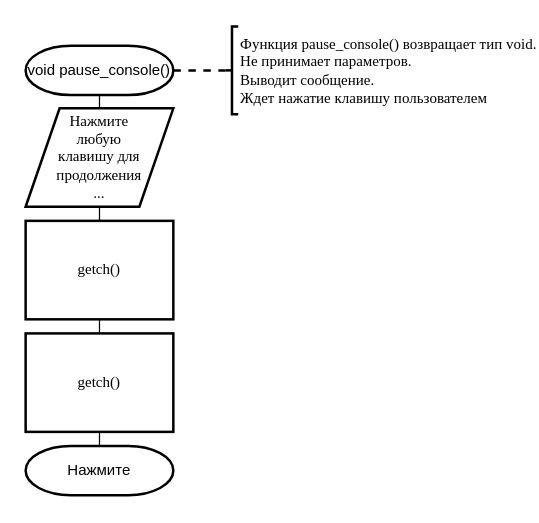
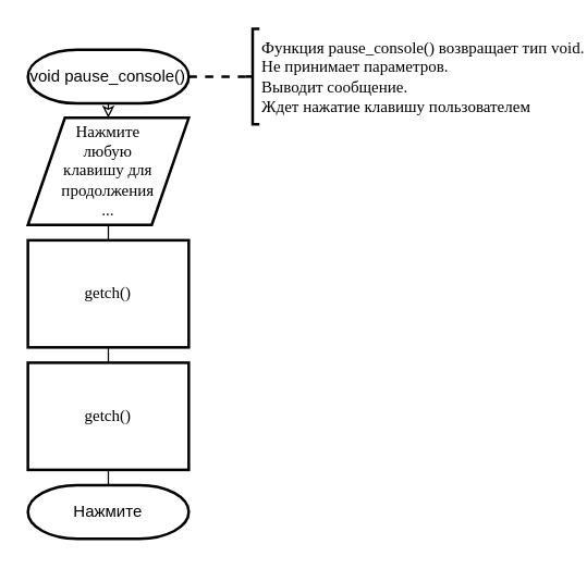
  <mxCell id="0" />
  <mxCell id="1" parent="0" />
- <mxCell id="2" style="edgeStyle=orthogonalEdgeStyle;rounded=0;orthogonalLoop=1;jettySize=auto;html=1;exitX=0.5;exitY=1;exitDx=0;exitDy=0;exitPerimeter=0;entryX=0.5;entryY=0;entryDx=0;entryDy=0;fontFamily=Times New Roman;endArrow=none;endFill=0;" parent="1" source="4" target="6" edge="1"><mxGeometry relative="1" as="geometry" /></mxCell>
+ <mxCell id="2" style="edgeStyle=orthogonalEdgeStyle;rounded=0;orthogonalLoop=1;jettySize=auto;html=1;exitX=0.5;exitY=1;exitDx=0;exitDy=0;exitPerimeter=0;entryX=0.5;entryY=0;entryDx=0;entryDy=0;fontFamily=Times New Roman;endArrow=classic;endFill=0;" parent="1" source="4" target="6" edge="1"><mxGeometry relative="1" as="geometry" /></mxCell>
  <mxCell id="3" style="edgeStyle=orthogonalEdgeStyle;rounded=0;orthogonalLoop=1;jettySize=auto;html=1;exitX=1;exitY=0.5;exitDx=0;exitDy=0;exitPerimeter=0;entryX=0;entryY=0.5;entryDx=0;entryDy=0;entryPerimeter=0;endArrow=none;endFill=0;fontFamily=Times New Roman;dashed=1;strokeWidth=2;" parent="1" source="4" target="12" edge="1"><mxGeometry relative="1" as="geometry" /></mxCell>
  <mxCell id="4" value="void pause_console()" style="strokeWidth=2;html=1;shape=mxgraph.flowchart.terminator;whiteSpace=wrap;" parent="1" vertex="1"><mxGeometry x="20" y="36" width="118.11" height="39.37" as="geometry" /></mxCell>
  <mxCell id="5" style="edgeStyle=orthogonalEdgeStyle;rounded=0;orthogonalLoop=1;jettySize=auto;html=1;exitX=0.5;exitY=1;exitDx=0;exitDy=0;entryX=0.5;entryY=0;entryDx=0;entryDy=0;endArrow=none;endFill=0;fontFamily=Times New Roman;" parent="1" source="6" target="8" edge="1"><mxGeometry relative="1" as="geometry" /></mxCell>
  <mxCell id="6" value="Нажмите&lt;br&gt;любую&lt;br&gt;клавишу для&lt;br&gt;продолжения&lt;br&gt;..." style="shape=parallelogram;html=1;strokeWidth=2;perimeter=parallelogramPerimeter;whiteSpace=wrap;rounded=0;arcSize=12;size=0.23;fontFamily=Times New Roman;" parent="1" vertex="1"><mxGeometry x="20" y="86" width="118.11" height="78.74" as="geometry" /></mxCell>
  <mxCell id="7" style="edgeStyle=orthogonalEdgeStyle;rounded=0;orthogonalLoop=1;jettySize=auto;html=1;exitX=0.5;exitY=1;exitDx=0;exitDy=0;entryX=0.5;entryY=0;entryDx=0;entryDy=0;endArrow=none;endFill=0;fontFamily=Times New Roman;" parent="1" source="8" target="10" edge="1"><mxGeometry relative="1" as="geometry" /></mxCell>
  <mxCell id="8" value="getch()" style="rounded=0;whiteSpace=wrap;html=1;absoluteArcSize=1;arcSize=14;strokeWidth=2;fontFamily=Times New Roman;" parent="1" vertex="1"><mxGeometry x="20" y="176" width="118.11" height="78.74" as="geometry" /></mxCell>
  <mxCell id="9" style="edgeStyle=orthogonalEdgeStyle;rounded=0;orthogonalLoop=1;jettySize=auto;html=1;exitX=0.5;exitY=1;exitDx=0;exitDy=0;entryX=0.5;entryY=0;entryDx=0;entryDy=0;entryPerimeter=0;endArrow=none;endFill=0;fontFamily=Times New Roman;" parent="1" source="10" target="11" edge="1"><mxGeometry relative="1" as="geometry" /></mxCell>
  <mxCell id="10" value="&lt;span&gt;getch()&lt;/span&gt;" style="rounded=0;whiteSpace=wrap;html=1;absoluteArcSize=1;arcSize=14;strokeWidth=2;fontFamily=Times New Roman;" parent="1" vertex="1"><mxGeometry x="20" y="266" width="118.11" height="78.74" as="geometry" /></mxCell>
  <mxCell id="11" value="Нажмите" style="strokeWidth=2;html=1;shape=mxgraph.flowchart.terminator;whiteSpace=wrap;" parent="1" vertex="1"><mxGeometry x="20" y="356" width="118.11" height="39.37" as="geometry" /></mxCell>
  <mxCell id="12" value="Функция pause_console() возвращает тип void.&lt;br&gt;Не принимает параметров.&lt;br&gt;Выводит сообщение.&lt;br&gt;Ждет нажатие клавишу пользователем" style="strokeWidth=2;html=1;shape=mxgraph.flowchart.annotation_2;align=left;labelPosition=right;pointerEvents=1;rounded=0;fontFamily=Times New Roman;" parent="1" vertex="1"><mxGeometry x="180" y="20.68" width="10" height="70" as="geometry" /></mxCell>
